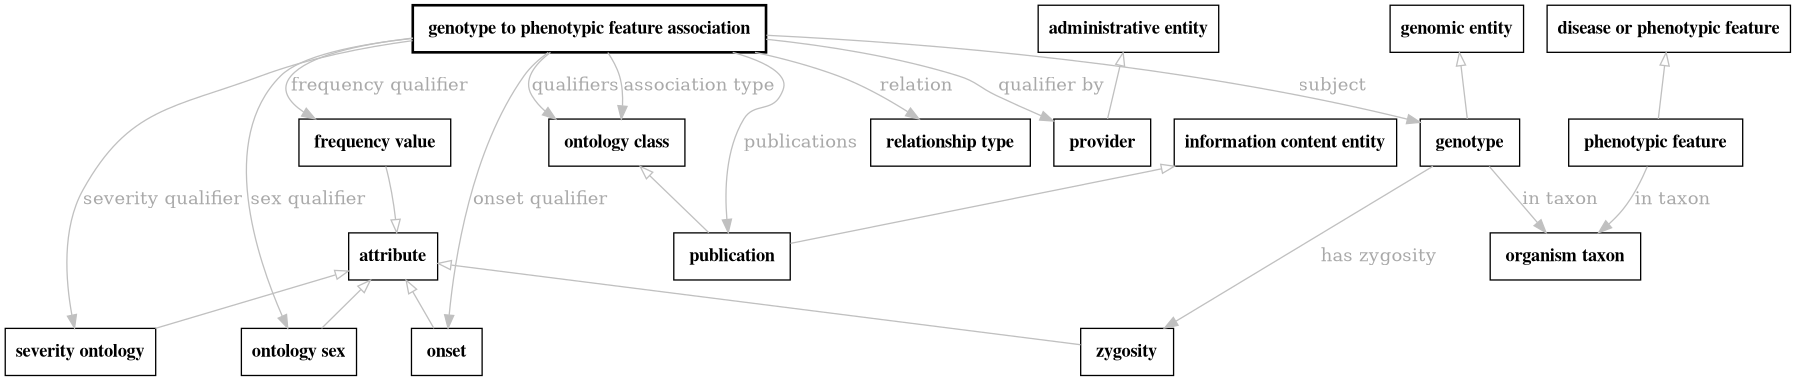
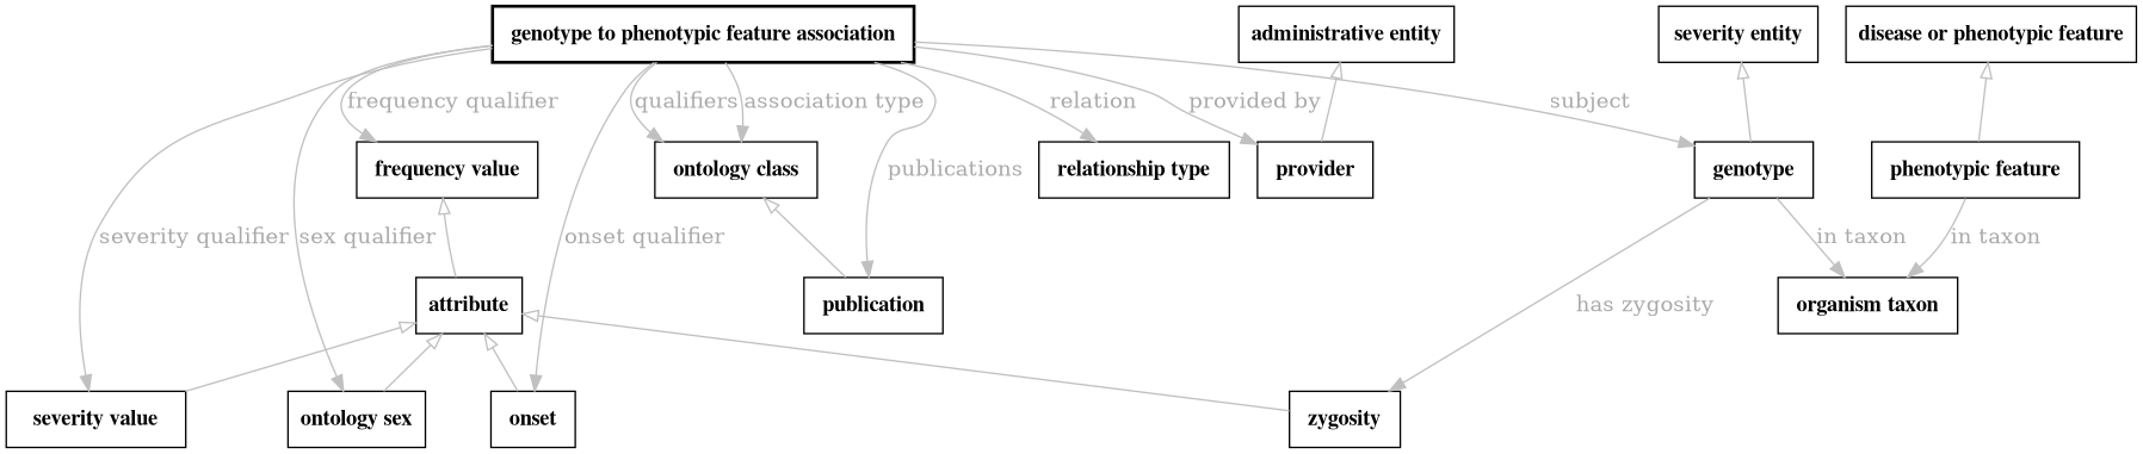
  digraph {
    fontsize=32
    penwidth=5
    node [color=black fontname="times bold" shape=rectangle style=solid]
    edge [color=gray fontcolor=darkgray]
    n1 [label=" genotype to phenotypic feature association " style=bold]
    n2 [label="ontology sex"]
    n3 [label=" onset "]
-   n4 [label="severity ontology"]
+   n4 [label=" severity value "]
    n5 [label=" frequency value "]
    n6 [label=" provider "]
    n7 [label=" publication "]
    n8 [label=" ontology class "]
    n9 [label=" relationship type "]
    n10 [label=" genotype "]
    n11 [label=" phenotypic feature "]
    n12 [label=" organism taxon "]
    n13 [label=" zygosity "]
    attribute [style=""]
    "administrative entity" [style=""]
-   "information content entity" [style=""]
    "disease or phenotypic feature" [style=""]
-   "genomic entity" [style=""]
+   "genomic entity" [label="severity entity" style=""]
    n1 -> n2 [label="sex qualifier"]
    n1 -> n3 [label="onset qualifier"]
    n1 -> n4 [label="severity qualifier"]
    n1 -> n5 [label="frequency qualifier"]
-   n1 -> n6 [label="qualifier by"]
+   n1 -> n6 [label="provided by"]
    n1 -> n7 [label=publications]
    n1 -> n8 [label=qualifiers]
    n1 -> n8 [label="association type"]
    n1 -> n9 [label=relation]
    n1 -> n10 [label=subject]
    n8 -> n7 [arrowtail=onormal dir=back]
    n10 -> n12 [label="in taxon"]
    n10 -> n13 [label="has zygosity"]
    n11 -> n12 [label="in taxon"]
    attribute -> n2 [arrowtail=onormal dir=back]
    attribute -> n3 [arrowtail=onormal dir=back]
    attribute -> n4 [arrowtail=onormal dir=back]
-   attribute -> n5 [arrowtail=onormal dir=back]
+   n5 -> attribute [arrowtail=onormal dir=back]
    attribute -> n13 [arrowtail=onormal dir=back]
    "administrative entity" -> n6 [arrowtail=onormal dir=back]
-   "information content entity" -> n7 [arrowtail=onormal dir=back]
    "disease or phenotypic feature" -> n11 [arrowtail=onormal dir=back]
    "genomic entity" -> n10 [arrowtail=onormal dir=back]
  }
